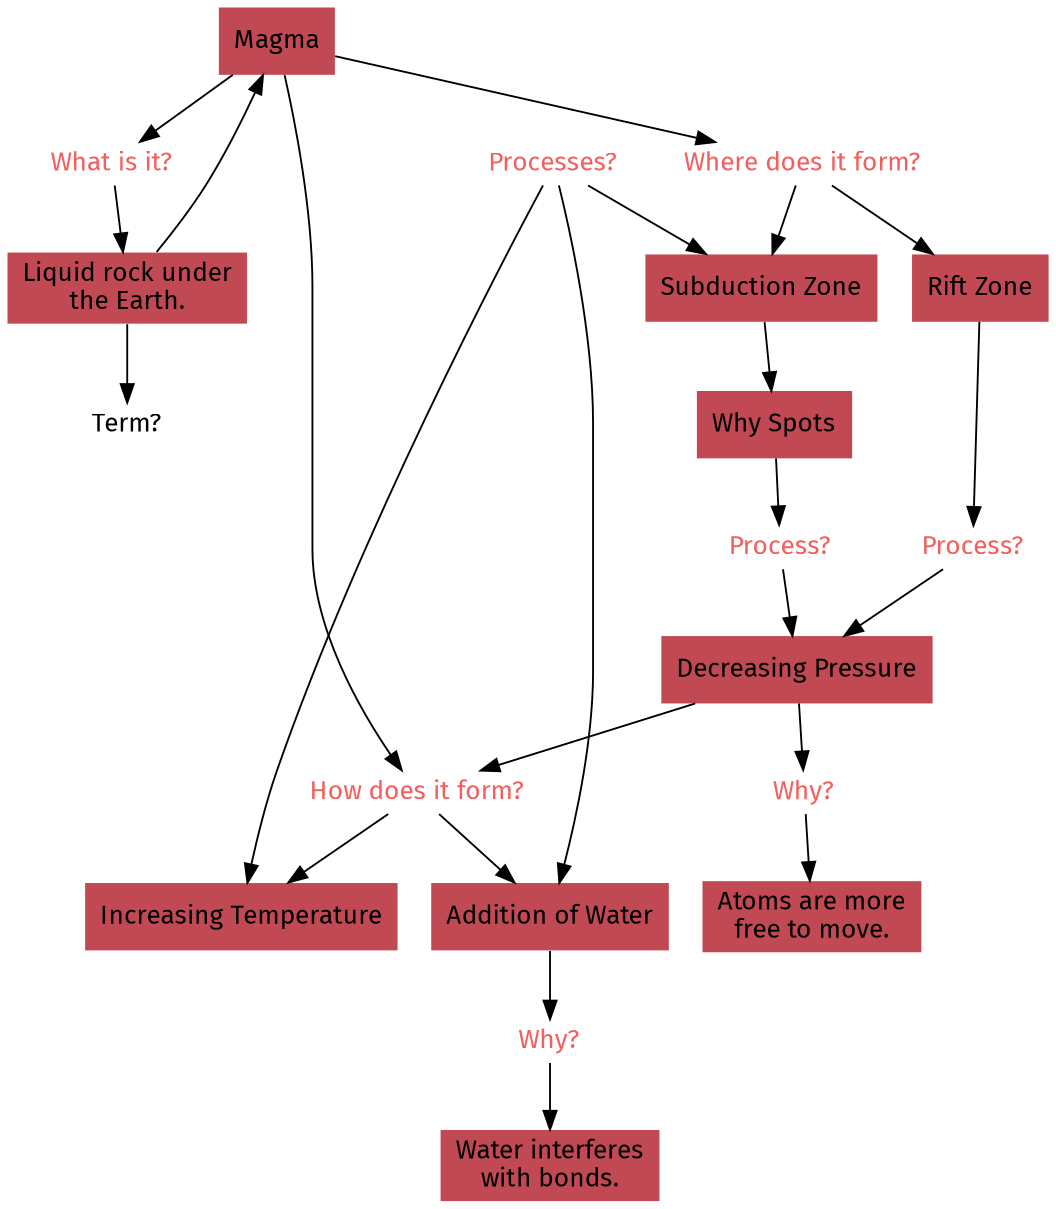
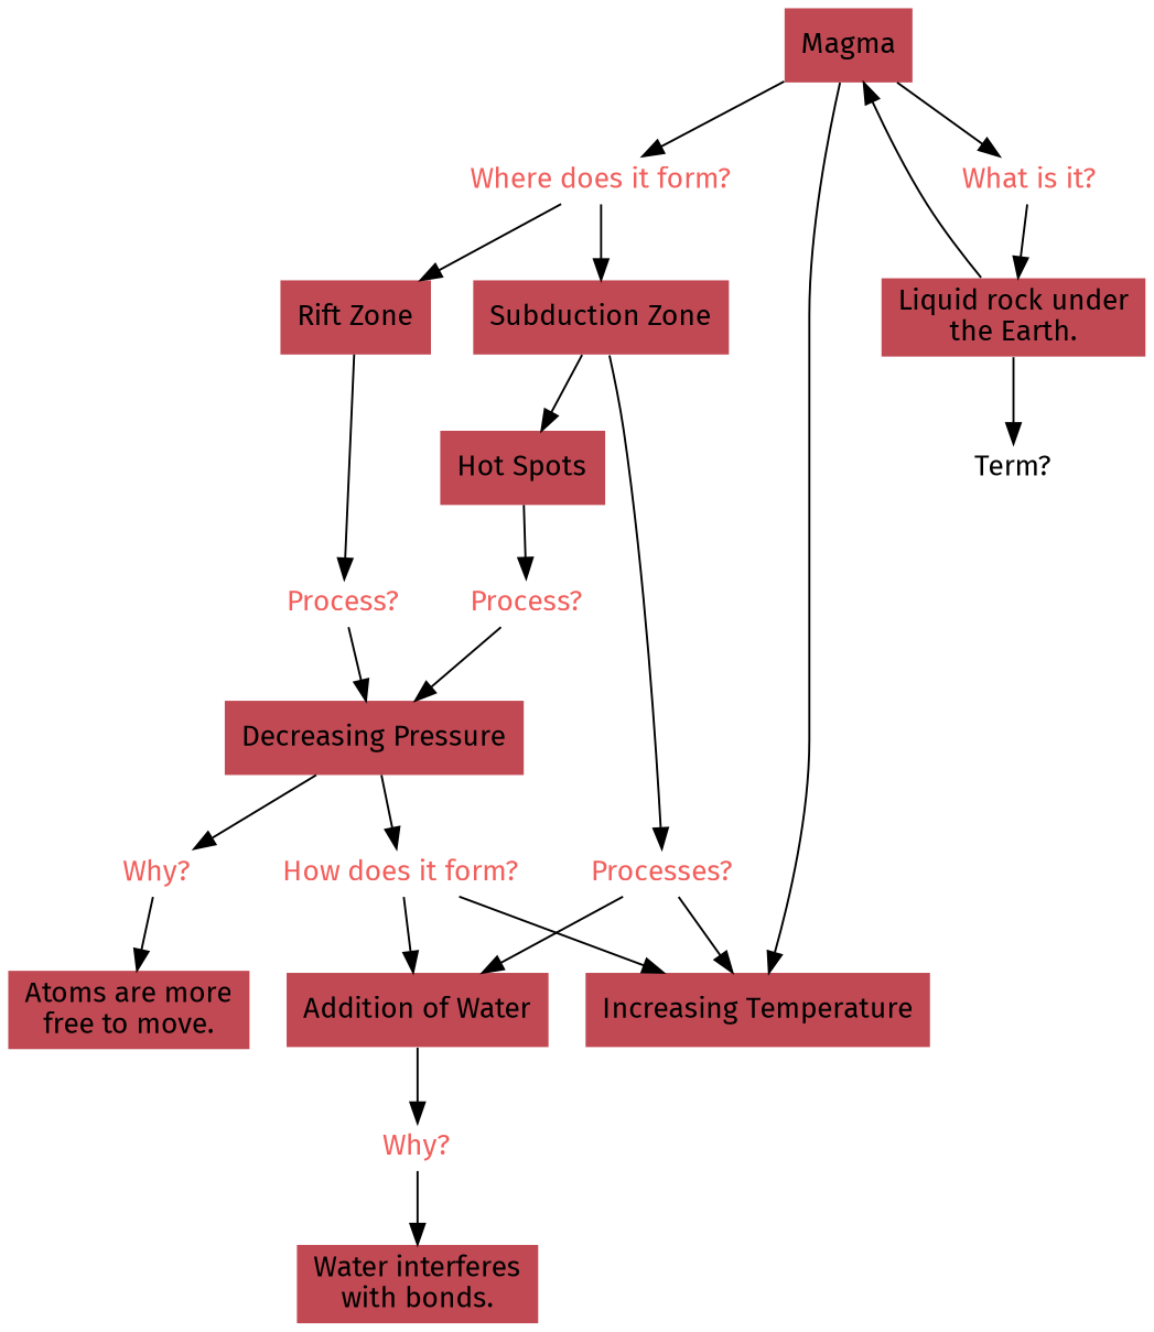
  digraph {
    fontname="Fira Sans"
    rankdir=TB
    node [fillcolor="#C14953" fontname="Fira Sans" shape=plaintext style=filled]
    edge [fontname="Fira Sans"]
    n1 [label=Magma]
    n2 [label="Liquid rock under\nthe Earth."]
    n3 [label="Increasing Temperature"]
    n4 [label="Decreasing Pressure"]
    n5 [label="Addition of Water"]
    n6 [label="Atoms are more\nfree to move."]
    n7 [label="Water interferes\nwith bonds."]
-   n8 [label="Why Spots"]
+   n8 [label="Hot Spots"]
    n9 [label="Rift Zone"]
    n10 [label="Subduction Zone"]
    n11 [fontcolor="#F25F5C" height=0.1 label="What is it?" shape=none fillcolor="" style=""]
    n12 [fontcolor=black height=0.1 label="Term?" shape=none fillcolor="" style=""]
    n13 [fontcolor="#F25F5C" height=0.1 label="How does it form?" shape=none fillcolor="" style=""]
    n14 [fontcolor="#F25F5C" height=0.1 label="Where does it form?" shape=none fillcolor="" style=""]
    n15 [fontcolor="#F25F5C" height=0.1 label="Why?" shape=none fillcolor="" style=""]
    n16 [fontcolor="#F25F5C" height=0.1 label="Why?" shape=none fillcolor="" style=""]
    n17 [fontcolor="#F25F5C" height=0.1 label="Process?" shape=none fillcolor="" style=""]
    n18 [fontcolor="#F25F5C" height=0.1 label="Process?" shape=none fillcolor="" style=""]
    n19 [fontcolor="#F25F5C" height=0.1 label="Processes?" shape=none fillcolor="" style=""]
    subgraph sub_1 {
      n1
      n2
      n3
      n4
      n5
      n6
      n7
      n8
      n9
      n10
    }
    subgraph sub_2 {
      n11
      n12
      n13
      n14
      n15
      n16
      n17
      n18
      n19
    }
    n1 -> n11
-   n1 -> n13
+   n1 -> n3
    n1 -> n14
    n2 -> n1
    n2 -> n12
    n4 -> n13
    n4 -> n15
    n5 -> n16
    n8 -> n17
    n9 -> n18
    n10 -> n8
-   n19 -> n10
+   n10 -> n19
    n11 -> n2
    n13 -> n3
    n13 -> n5
    n14 -> n9
    n14 -> n10
    n15 -> n6
    n16 -> n7
    n17 -> n4
    n18 -> n4
    n19 -> n3
    n19 -> n5
  }
